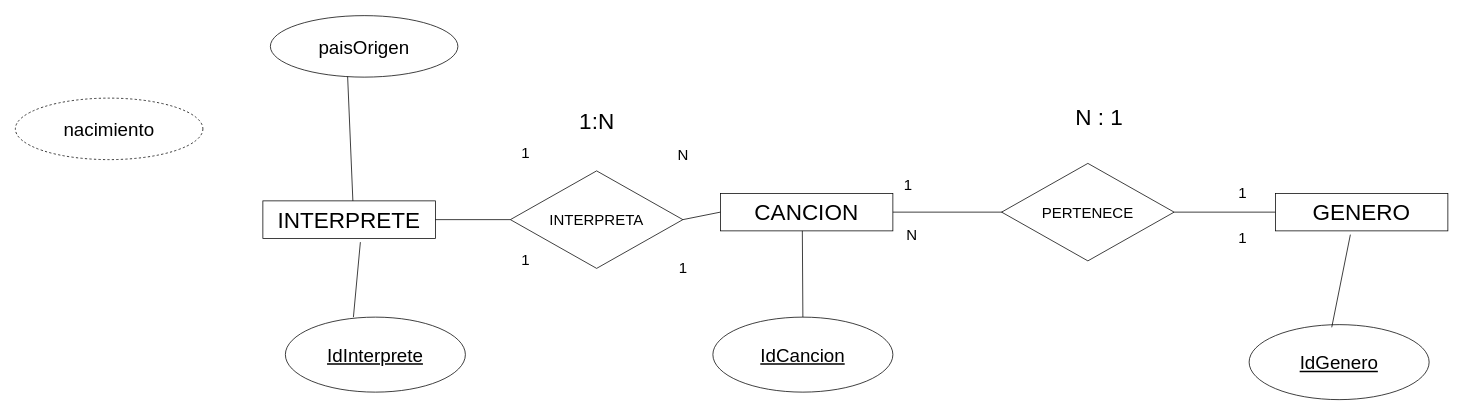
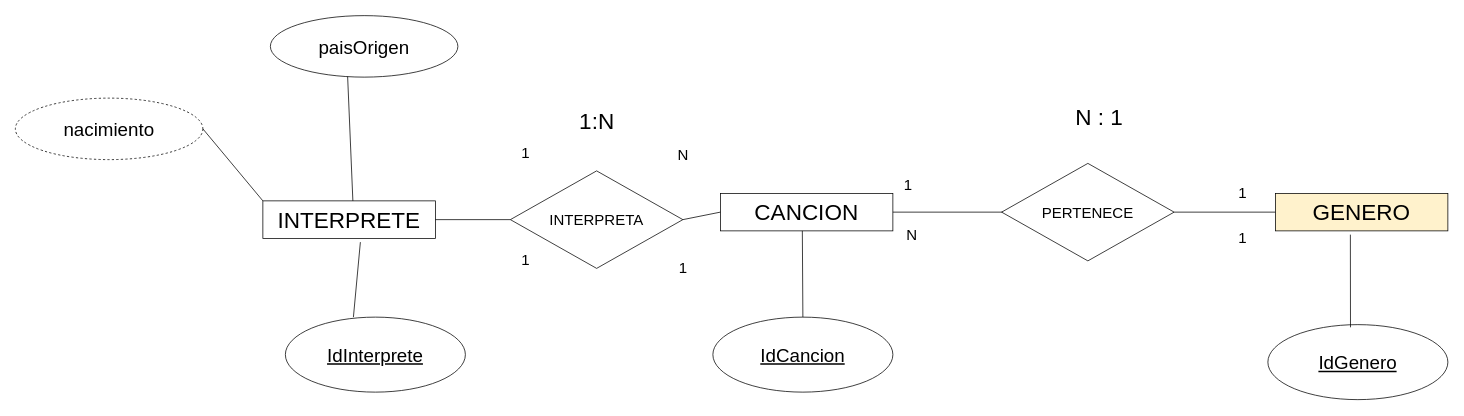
  <mxCell id="0" />
  <mxCell id="1" parent="0" />
  <mxCell id="2" value="&lt;font style=&quot;font-size: 30px;&quot;&gt;INTERPRETE&lt;/font&gt;" style="html=1;whiteSpace=wrap;" parent="1" vertex="1"><mxGeometry x="350" y="267" width="230" height="50" as="geometry" /></mxCell>
  <mxCell id="3" value="&lt;div style=&quot;font-size: 30px;&quot;&gt;&lt;font style=&quot;font-size: 30px;&quot;&gt;CANCION&lt;/font&gt;&lt;/div&gt;" style="html=1;whiteSpace=wrap;" parent="1" vertex="1"><mxGeometry x="960" y="257" width="230" height="50" as="geometry" /></mxCell>
- <mxCell id="4" value="&lt;div style=&quot;font-size: 30px;&quot;&gt;GENERO&lt;/div&gt;" style="html=1;whiteSpace=wrap;" parent="1" vertex="1"><mxGeometry x="1700" y="257" width="230" height="50" as="geometry" /></mxCell>
+ <mxCell id="4" value="&lt;div style=&quot;font-size: 30px;&quot;&gt;GENERO&lt;/div&gt;" style="html=1;whiteSpace=wrap;fillColor=#fff2cc;" parent="1" vertex="1"><mxGeometry x="1700" y="257" width="230" height="50" as="geometry" /></mxCell>
  <mxCell id="5" value="&lt;font style=&quot;font-size: 20px;&quot;&gt;INTERPRETA&lt;/font&gt;" style="rhombus;whiteSpace=wrap;html=1;" parent="1" vertex="1"><mxGeometry x="680" y="227" width="230" height="130" as="geometry" /></mxCell>
  <mxCell id="6" value="" style="endArrow=none;html=1;rounded=0;exitX=1;exitY=0.5;exitDx=0;exitDy=0;entryX=0;entryY=0.5;entryDx=0;entryDy=0;" parent="1" source="2" target="5" edge="1"><mxGeometry width="50" height="50" relative="1" as="geometry"><mxPoint x="700" y="362" as="sourcePoint" /><mxPoint x="750" y="312" as="targetPoint" /></mxGeometry></mxCell>
  <mxCell id="7" value="" style="endArrow=none;html=1;rounded=0;entryX=0;entryY=0.5;entryDx=0;entryDy=0;exitX=1;exitY=0.5;exitDx=0;exitDy=0;" parent="1" source="5" target="3" edge="1"><mxGeometry width="50" height="50" relative="1" as="geometry"><mxPoint x="880" y="372" as="sourcePoint" /><mxPoint x="930" y="322" as="targetPoint" /></mxGeometry></mxCell>
  <mxCell id="8" value="" style="endArrow=none;html=1;rounded=0;entryX=0;entryY=0.5;entryDx=0;entryDy=0;exitX=1;exitY=0.5;exitDx=0;exitDy=0;" parent="1" source="3" edge="1"><mxGeometry width="50" height="50" relative="1" as="geometry"><mxPoint x="1200" y="362" as="sourcePoint" /><mxPoint x="1340" y="282" as="targetPoint" /></mxGeometry></mxCell>
  <mxCell id="9" value="" style="endArrow=none;html=1;rounded=0;entryX=0;entryY=0.5;entryDx=0;entryDy=0;exitX=1;exitY=0.5;exitDx=0;exitDy=0;" parent="1" source="20" target="4" edge="1"><mxGeometry width="50" height="50" relative="1" as="geometry"><mxPoint x="1581" y="292" as="sourcePoint" /><mxPoint x="1591" y="282" as="targetPoint" /></mxGeometry></mxCell>
  <mxCell id="10" value="&lt;div style=&quot;font-size: 20px;&quot;&gt;1&lt;/div&gt;" style="text;html=1;align=center;verticalAlign=middle;resizable=0;points=[];autosize=1;strokeColor=none;fillColor=none;" parent="1" vertex="1"><mxGeometry x="1195" y="225" width="30" height="40" as="geometry" /></mxCell>
  <mxCell id="11" value="&lt;div style=&quot;font-size: 20px;&quot;&gt;1&lt;/div&gt;" style="text;html=1;align=center;verticalAlign=middle;resizable=0;points=[];autosize=1;strokeColor=none;fillColor=none;" parent="1" vertex="1"><mxGeometry x="1641" y="235" width="30" height="40" as="geometry" /></mxCell>
  <mxCell id="12" value="&lt;div style=&quot;font-size: 20px;&quot;&gt;1&lt;/div&gt;" style="text;html=1;align=center;verticalAlign=middle;resizable=0;points=[];autosize=1;strokeColor=none;fillColor=none;" parent="1" vertex="1"><mxGeometry x="1641" y="295" width="30" height="40" as="geometry" /></mxCell>
  <mxCell id="13" value="&lt;div style=&quot;font-size: 20px;&quot;&gt;N&lt;/div&gt;" style="text;html=1;align=center;verticalAlign=middle;resizable=0;points=[];autosize=1;strokeColor=none;fillColor=none;" parent="1" vertex="1"><mxGeometry x="1195" y="292" width="40" height="40" as="geometry" /></mxCell>
  <mxCell id="14" value="&lt;font style=&quot;font-size: 30px;&quot;&gt;N : 1&lt;/font&gt;" style="text;html=1;align=center;verticalAlign=middle;resizable=0;points=[];autosize=1;strokeColor=none;fillColor=none;" parent="1" vertex="1"><mxGeometry x="1420" y="130" width="90" height="50" as="geometry" /></mxCell>
  <mxCell id="15" value="&lt;font style=&quot;font-size: 20px;&quot;&gt;1&lt;/font&gt;" style="text;html=1;align=center;verticalAlign=middle;resizable=0;points=[];autosize=1;strokeColor=none;fillColor=none;" parent="1" vertex="1"><mxGeometry x="685" y="182" width="30" height="40" as="geometry" /></mxCell>
  <mxCell id="16" value="&lt;font style=&quot;font-size: 20px;&quot;&gt;N&lt;/font&gt;" style="text;html=1;align=center;verticalAlign=middle;resizable=0;points=[];autosize=1;strokeColor=none;fillColor=none;" parent="1" vertex="1"><mxGeometry x="890" y="185" width="40" height="40" as="geometry" /></mxCell>
  <mxCell id="17" value="&lt;font style=&quot;font-size: 20px;&quot;&gt;1&lt;/font&gt;" style="text;html=1;align=center;verticalAlign=middle;resizable=0;points=[];autosize=1;strokeColor=none;fillColor=none;" parent="1" vertex="1"><mxGeometry x="895" y="335" width="30" height="40" as="geometry" /></mxCell>
  <mxCell id="18" value="&lt;font style=&quot;font-size: 20px;&quot;&gt;1&lt;/font&gt;" style="text;html=1;align=center;verticalAlign=middle;resizable=0;points=[];autosize=1;strokeColor=none;fillColor=none;" parent="1" vertex="1"><mxGeometry x="685" y="325" width="30" height="40" as="geometry" /></mxCell>
  <mxCell id="19" value="&lt;font style=&quot;font-size: 30px;&quot;&gt;1:N&lt;/font&gt;" style="text;html=1;align=center;verticalAlign=middle;resizable=0;points=[];autosize=1;strokeColor=none;fillColor=none;" parent="1" vertex="1"><mxGeometry x="760" y="135" width="70" height="50" as="geometry" /></mxCell>
  <mxCell id="20" value="&lt;font style=&quot;font-size: 20px;&quot;&gt;PERTENECE&lt;/font&gt;" style="rhombus;whiteSpace=wrap;html=1;" parent="1" vertex="1"><mxGeometry x="1335" y="217" width="230" height="130" as="geometry" /></mxCell>
  <mxCell id="21" value="&lt;font style=&quot;font-size: 25px;&quot;&gt;&lt;u&gt;IdInterprete&lt;/u&gt;&lt;/font&gt;" style="ellipse;whiteSpace=wrap;html=1;" parent="1" vertex="1"><mxGeometry x="380" y="422" width="240" height="100" as="geometry" /></mxCell>
  <mxCell id="22" value="&lt;font style=&quot;font-size: 25px;&quot;&gt;nacimiento&lt;/font&gt;" style="ellipse;whiteSpace=wrap;html=1;dashed=1;" parent="1" vertex="1"><mxGeometry x="20" y="130" width="250" height="82" as="geometry" /></mxCell>
  <mxCell id="23" value="&lt;font style=&quot;font-size: 25px;&quot;&gt;paisOrigen&lt;/font&gt;" style="ellipse;whiteSpace=wrap;html=1;" parent="1" vertex="1"><mxGeometry x="360" y="20" width="250" height="82" as="geometry" /></mxCell>
  <mxCell id="24" value="&lt;div&gt;&lt;font style=&quot;font-size: 25px;&quot;&gt;&lt;u&gt;IdCancion&lt;/u&gt;&lt;/font&gt;&lt;/div&gt;" style="ellipse;whiteSpace=wrap;html=1;" parent="1" vertex="1"><mxGeometry x="950" y="422" width="240" height="100" as="geometry" /></mxCell>
- <mxCell id="25" value="&lt;div&gt;&lt;font style=&quot;font-size: 25px;&quot;&gt;&lt;u&gt;IdGenero&lt;/u&gt;&lt;/font&gt;&lt;/div&gt;" style="ellipse;whiteSpace=wrap;html=1;" parent="1" vertex="1"><mxGeometry x="1665" y="432" width="240" height="100" as="geometry" /></mxCell>
+ <mxCell id="25" value="&lt;div&gt;&lt;font style=&quot;font-size: 25px;&quot;&gt;&lt;u&gt;IdGenero&lt;/u&gt;&lt;/font&gt;&lt;/div&gt;" style="ellipse;whiteSpace=wrap;html=1;" parent="1" vertex="1"><mxGeometry x="1690" y="432" width="240" height="100" as="geometry" /></mxCell>
  <mxCell id="26" value="" style="endArrow=none;html=1;rounded=0;entryX=0.459;entryY=0.036;entryDx=0;entryDy=0;entryPerimeter=0;" parent="1" target="25" edge="1"><mxGeometry width="50" height="50" relative="1" as="geometry"><mxPoint x="1800" y="312" as="sourcePoint" /><mxPoint x="1797" y="422" as="targetPoint" /></mxGeometry></mxCell>
  <mxCell id="27" value="" style="endArrow=none;html=1;rounded=0;" parent="1" edge="1"><mxGeometry width="50" height="50" relative="1" as="geometry"><mxPoint x="1069.29" y="307" as="sourcePoint" /><mxPoint x="1070" y="422" as="targetPoint" /></mxGeometry></mxCell>
  <mxCell id="28" value="" style="endArrow=none;html=1;rounded=0;" parent="1" edge="1"><mxGeometry width="50" height="50" relative="1" as="geometry"><mxPoint x="480" y="322" as="sourcePoint" /><mxPoint x="470.71" y="422" as="targetPoint" /></mxGeometry></mxCell>
  <mxCell id="29" value="" style="endArrow=none;html=1;rounded=0;exitX=0.412;exitY=0.991;exitDx=0;exitDy=0;exitPerimeter=0;" parent="1" source="23" edge="1"><mxGeometry width="50" height="50" relative="1" as="geometry"><mxPoint x="479.29" y="167" as="sourcePoint" /><mxPoint x="470" y="267" as="targetPoint" /></mxGeometry></mxCell>
+ <mxCell id="30" value="" style="endArrow=none;html=1;rounded=0;exitX=1;exitY=0.5;exitDx=0;exitDy=0;entryX=0;entryY=0;entryDx=0;entryDy=0;" parent="1" source="22" target="2" edge="1"><mxGeometry width="50" height="50" relative="1" as="geometry"><mxPoint x="340.29" y="167" as="sourcePoint" /><mxPoint x="331" y="267" as="targetPoint" /></mxGeometry></mxCell>
